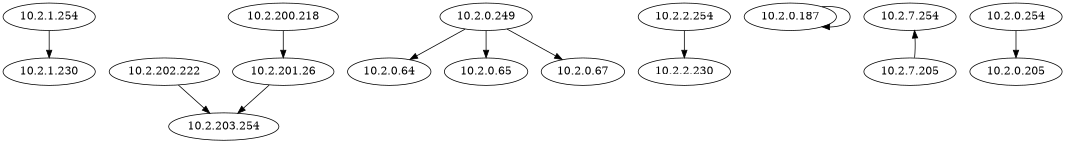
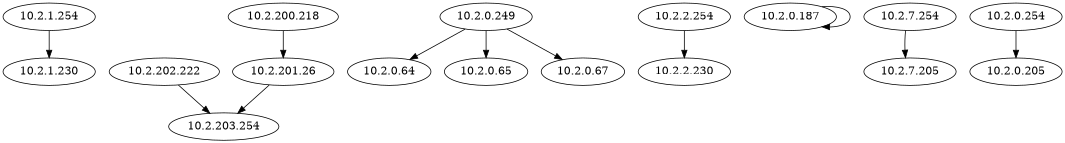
  digraph {
    "10.2.1.254"
    "10.2.1.230"
    "10.2.202.222"
    "10.2.203.254"
    "10.2.0.249"
    "10.2.0.64"
    "10.2.0.65"
    "10.2.0.67"
    "10.2.2.254"
    "10.2.2.230"
    "10.2.201.26"
    "10.2.0.187"
    "10.2.7.254"
    "10.2.7.205"
    "10.2.200.218"
    "10.2.0.254"
    "10.2.0.205"
    "10.2.1.254" -> "10.2.1.230"
    "10.2.202.222" -> "10.2.203.254"
    "10.2.0.249" -> "10.2.0.64"
    "10.2.0.249" -> "10.2.0.65"
    "10.2.0.249" -> "10.2.0.67"
    "10.2.2.254" -> "10.2.2.230"
    "10.2.201.26" -> "10.2.203.254"
    "10.2.0.187" -> "10.2.0.187"
-   "10.2.7.205" -> "10.2.7.254"
+   "10.2.7.254" -> "10.2.7.205"
    "10.2.200.218" -> "10.2.201.26"
    "10.2.0.254" -> "10.2.0.205"
  }
